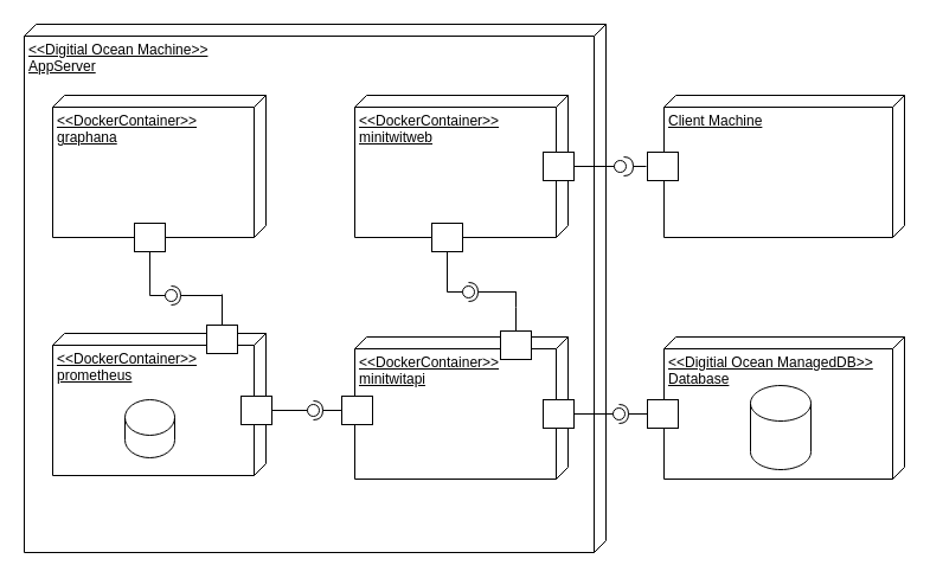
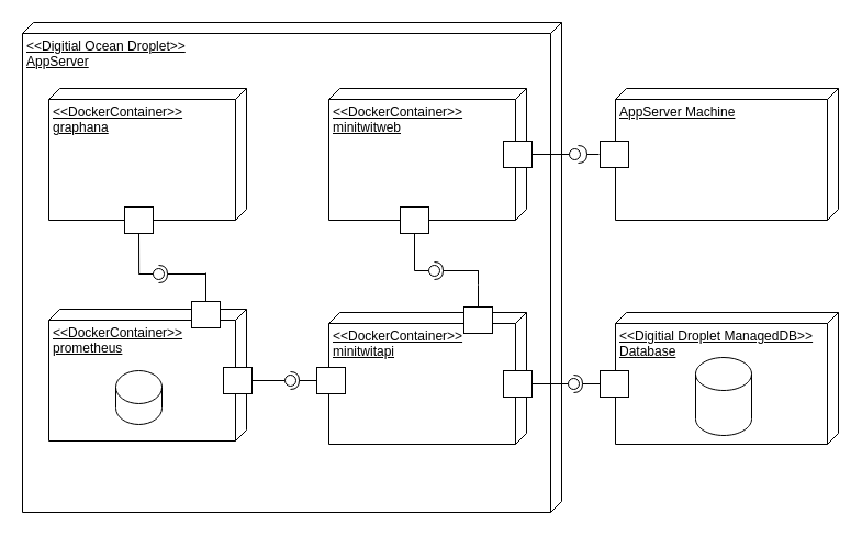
  <mxCell id="0" />
  <mxCell id="1" parent="0" />
- <mxCell id="2" value="&amp;lt;&amp;lt;Digitial Ocean Machine&amp;gt;&amp;gt;&lt;div&gt;AppServer&lt;/div&gt;" style="verticalAlign=top;align=left;spacingTop=8;spacingLeft=2;spacingRight=12;shape=cube;size=10;direction=south;fontStyle=4;html=1;whiteSpace=wrap;" vertex="1" parent="1"><mxGeometry x="20" y="20" width="491" height="446" as="geometry" /></mxCell>
+ <mxCell id="2" value="&amp;lt;&amp;lt;Digitial Ocean Droplet&amp;gt;&amp;gt;&lt;div&gt;AppServer&lt;/div&gt;" style="verticalAlign=top;align=left;spacingTop=8;spacingLeft=2;spacingRight=12;shape=cube;size=10;direction=south;fontStyle=4;html=1;whiteSpace=wrap;" vertex="1" parent="1"><mxGeometry x="20" y="20" width="491" height="446" as="geometry" /></mxCell>
  <mxCell id="3" value="&amp;lt;&amp;lt;DockerContainer&amp;gt;&amp;gt;&lt;div&gt;minitwitweb&lt;/div&gt;" style="verticalAlign=top;align=left;spacingTop=8;spacingLeft=2;spacingRight=12;shape=cube;size=10;direction=south;fontStyle=4;html=1;whiteSpace=wrap;" vertex="1" parent="1"><mxGeometry x="299" y="80" width="180" height="120" as="geometry" /></mxCell>
  <mxCell id="4" value="&amp;lt;&amp;lt;DockerContainer&amp;gt;&amp;gt;&lt;div&gt;minitwitapi&lt;/div&gt;" style="verticalAlign=top;align=left;spacingTop=8;spacingLeft=2;spacingRight=12;shape=cube;size=10;direction=south;fontStyle=4;html=1;whiteSpace=wrap;" vertex="1" parent="1"><mxGeometry x="299" y="284" width="180" height="120" as="geometry" /></mxCell>
  <mxCell id="5" value="&amp;lt;&amp;lt;DockerContainer&amp;gt;&amp;gt;&lt;div&gt;prometheus&lt;/div&gt;" style="verticalAlign=top;align=left;spacingTop=8;spacingLeft=2;spacingRight=12;shape=cube;size=10;direction=south;fontStyle=4;html=1;whiteSpace=wrap;" vertex="1" parent="1"><mxGeometry x="44" y="281" width="180" height="120" as="geometry" /></mxCell>
  <mxCell id="6" value="&amp;lt;&amp;lt;DockerContainer&amp;gt;&amp;gt;&lt;div&gt;graphana&lt;/div&gt;" style="verticalAlign=top;align=left;spacingTop=8;spacingLeft=2;spacingRight=12;shape=cube;size=10;direction=south;fontStyle=4;html=1;whiteSpace=wrap;" vertex="1" parent="1"><mxGeometry x="44" y="80" width="180" height="120" as="geometry" /></mxCell>
- <mxCell id="7" value="&amp;lt;&amp;lt;Digitial Ocean ManagedDB&amp;gt;&amp;gt;&lt;div&gt;Database&lt;/div&gt;" style="verticalAlign=top;align=left;spacingTop=8;spacingLeft=2;spacingRight=12;shape=cube;size=10;direction=south;fontStyle=4;html=1;whiteSpace=wrap;" vertex="1" parent="1"><mxGeometry x="560" y="284" width="203" height="120" as="geometry" /></mxCell>
+ <mxCell id="7" value="&amp;lt;&amp;lt;Digitial Droplet ManagedDB&amp;gt;&amp;gt;&lt;div&gt;Database&lt;/div&gt;" style="verticalAlign=top;align=left;spacingTop=8;spacingLeft=2;spacingRight=12;shape=cube;size=10;direction=south;fontStyle=4;html=1;whiteSpace=wrap;" vertex="1" parent="1"><mxGeometry x="560" y="284" width="203" height="120" as="geometry" /></mxCell>
  <mxCell id="8" value="" style="shape=cylinder3;whiteSpace=wrap;html=1;boundedLbl=1;backgroundOutline=1;size=15;" vertex="1" parent="1"><mxGeometry x="633" y="325" width="51" height="71" as="geometry" /></mxCell>
- <mxCell id="9" value="Client Machine" style="verticalAlign=top;align=left;spacingTop=8;spacingLeft=2;spacingRight=12;shape=cube;size=10;direction=south;fontStyle=4;html=1;whiteSpace=wrap;" vertex="1" parent="1"><mxGeometry x="560" y="80" width="203" height="120" as="geometry" /></mxCell>
+ <mxCell id="9" value="AppServer Machine" style="verticalAlign=top;align=left;spacingTop=8;spacingLeft=2;spacingRight=12;shape=cube;size=10;direction=south;fontStyle=4;html=1;whiteSpace=wrap;" vertex="1" parent="1"><mxGeometry x="560" y="80" width="203" height="120" as="geometry" /></mxCell>
  <mxCell id="10" value="" style="rounded=0;whiteSpace=wrap;html=1;" vertex="1" parent="1"><mxGeometry x="458" y="128" width="26" height="24" as="geometry" /></mxCell>
  <mxCell id="11" style="edgeStyle=orthogonalEdgeStyle;rounded=0;orthogonalLoop=1;jettySize=auto;html=1;endArrow=none;startFill=0;" edge="1" parent="1" source="12"><mxGeometry relative="1" as="geometry"><mxPoint x="435" y="245.644" as="targetPoint" /></mxGeometry></mxCell>
  <mxCell id="12" value="" style="rounded=0;whiteSpace=wrap;html=1;" vertex="1" parent="1"><mxGeometry x="422" y="279" width="26" height="24" as="geometry" /></mxCell>
  <mxCell id="13" style="edgeStyle=orthogonalEdgeStyle;rounded=0;orthogonalLoop=1;jettySize=auto;html=1;endArrow=none;startFill=0;" edge="1" parent="1" source="14"><mxGeometry relative="1" as="geometry"><mxPoint x="187" y="248" as="targetPoint" /><Array as="points"><mxPoint x="187" y="249" /><mxPoint x="187" y="249" /></Array></mxGeometry></mxCell>
  <mxCell id="14" value="" style="rounded=0;whiteSpace=wrap;html=1;" vertex="1" parent="1"><mxGeometry x="174" y="274" width="26" height="24" as="geometry" /></mxCell>
  <mxCell id="15" style="edgeStyle=orthogonalEdgeStyle;rounded=0;orthogonalLoop=1;jettySize=auto;html=1;exitX=0.5;exitY=1;exitDx=0;exitDy=0;endArrow=none;startFill=0;" edge="1" parent="1" source="16"><mxGeometry relative="1" as="geometry"><mxPoint x="126.111" y="249.057" as="targetPoint" /></mxGeometry></mxCell>
  <mxCell id="16" value="" style="rounded=0;whiteSpace=wrap;html=1;" vertex="1" parent="1"><mxGeometry x="113" y="188" width="26" height="24" as="geometry" /></mxCell>
  <mxCell id="17" value="" style="rounded=0;orthogonalLoop=1;jettySize=auto;html=1;endArrow=halfCircle;endFill=0;endSize=6;strokeWidth=1;sketch=0;" edge="1" target="19" parent="1"><mxGeometry relative="1" as="geometry"><mxPoint x="187" y="249" as="sourcePoint" /></mxGeometry></mxCell>
  <mxCell id="18" value="" style="rounded=0;orthogonalLoop=1;jettySize=auto;html=1;endArrow=oval;endFill=0;sketch=0;sourcePerimeterSpacing=0;targetPerimeterSpacing=0;endSize=10;" edge="1" target="19" parent="1"><mxGeometry relative="1" as="geometry"><mxPoint x="126" y="249" as="sourcePoint" /></mxGeometry></mxCell>
  <mxCell id="19" value="" style="ellipse;whiteSpace=wrap;html=1;align=center;aspect=fixed;fillColor=none;strokeColor=none;resizable=0;perimeter=centerPerimeter;rotatable=0;allowArrows=0;points=[];outlineConnect=1;" vertex="1" parent="1"><mxGeometry x="139" y="244" width="10" height="10" as="geometry" /></mxCell>
  <mxCell id="20" value="" style="rounded=0;whiteSpace=wrap;html=1;" vertex="1" parent="1"><mxGeometry x="203" y="334" width="26" height="24" as="geometry" /></mxCell>
  <mxCell id="21" value="" style="rounded=0;whiteSpace=wrap;html=1;" vertex="1" parent="1"><mxGeometry x="288" y="334" width="26" height="24" as="geometry" /></mxCell>
  <mxCell id="22" value="" style="rounded=0;orthogonalLoop=1;jettySize=auto;html=1;endArrow=halfCircle;endFill=0;endSize=6;strokeWidth=1;sketch=0;exitX=0;exitY=0.5;exitDx=0;exitDy=0;" edge="1" target="24" parent="1" source="21"><mxGeometry relative="1" as="geometry"><mxPoint x="316" y="277" as="sourcePoint" /></mxGeometry></mxCell>
  <mxCell id="23" value="" style="rounded=0;orthogonalLoop=1;jettySize=auto;html=1;endArrow=oval;endFill=0;sketch=0;sourcePerimeterSpacing=0;targetPerimeterSpacing=0;endSize=10;exitX=1;exitY=0.5;exitDx=0;exitDy=0;" edge="1" target="24" parent="1" source="20"><mxGeometry relative="1" as="geometry"><mxPoint x="276" y="277" as="sourcePoint" /></mxGeometry></mxCell>
  <mxCell id="24" value="" style="ellipse;whiteSpace=wrap;html=1;align=center;aspect=fixed;fillColor=none;strokeColor=none;resizable=0;perimeter=centerPerimeter;rotatable=0;allowArrows=0;points=[];outlineConnect=1;" vertex="1" parent="1"><mxGeometry x="259" y="341" width="10" height="10" as="geometry" /></mxCell>
  <mxCell id="25" style="edgeStyle=orthogonalEdgeStyle;rounded=0;orthogonalLoop=1;jettySize=auto;html=1;exitX=0.5;exitY=1;exitDx=0;exitDy=0;endArrow=none;startFill=0;" edge="1" parent="1" source="26"><mxGeometry relative="1" as="geometry"><mxPoint x="377" y="246" as="targetPoint" /></mxGeometry></mxCell>
  <mxCell id="26" value="" style="rounded=0;whiteSpace=wrap;html=1;" vertex="1" parent="1"><mxGeometry x="364" y="188" width="26" height="24" as="geometry" /></mxCell>
  <mxCell id="27" value="" style="rounded=0;orthogonalLoop=1;jettySize=auto;html=1;endArrow=halfCircle;endFill=0;endSize=6;strokeWidth=1;sketch=0;" edge="1" parent="1" target="29"><mxGeometry relative="1" as="geometry"><mxPoint x="435" y="246" as="sourcePoint" /></mxGeometry></mxCell>
  <mxCell id="28" value="" style="rounded=0;orthogonalLoop=1;jettySize=auto;html=1;endArrow=oval;endFill=0;sketch=0;sourcePerimeterSpacing=0;targetPerimeterSpacing=0;endSize=10;" edge="1" parent="1" target="29"><mxGeometry relative="1" as="geometry"><mxPoint x="377" y="246" as="sourcePoint" /></mxGeometry></mxCell>
  <mxCell id="29" value="" style="ellipse;whiteSpace=wrap;html=1;align=center;aspect=fixed;fillColor=none;strokeColor=none;resizable=0;perimeter=centerPerimeter;rotatable=0;allowArrows=0;points=[];outlineConnect=1;" vertex="1" parent="1"><mxGeometry x="390" y="241" width="10" height="10" as="geometry" /></mxCell>
  <mxCell id="30" value="" style="rounded=0;whiteSpace=wrap;html=1;" vertex="1" parent="1"><mxGeometry x="546" y="128" width="26" height="24" as="geometry" /></mxCell>
  <mxCell id="31" value="" style="rounded=0;whiteSpace=wrap;html=1;" vertex="1" parent="1"><mxGeometry x="546" y="337" width="26" height="24" as="geometry" /></mxCell>
  <mxCell id="32" value="" style="rounded=0;whiteSpace=wrap;html=1;" vertex="1" parent="1"><mxGeometry x="458" y="337" width="26" height="24" as="geometry" /></mxCell>
  <mxCell id="33" value="" style="rounded=0;orthogonalLoop=1;jettySize=auto;html=1;endArrow=halfCircle;endFill=0;endSize=6;strokeWidth=1;sketch=0;exitX=0;exitY=0.5;exitDx=0;exitDy=0;" edge="1" target="35" parent="1" source="31"><mxGeometry relative="1" as="geometry"><mxPoint x="357" y="247" as="sourcePoint" /></mxGeometry></mxCell>
  <mxCell id="34" value="" style="rounded=0;orthogonalLoop=1;jettySize=auto;html=1;endArrow=oval;endFill=0;sketch=0;sourcePerimeterSpacing=0;targetPerimeterSpacing=0;endSize=10;exitX=1;exitY=0.5;exitDx=0;exitDy=0;" edge="1" target="35" parent="1" source="32"><mxGeometry relative="1" as="geometry"><mxPoint x="349" y="247" as="sourcePoint" /></mxGeometry></mxCell>
  <mxCell id="35" value="" style="ellipse;whiteSpace=wrap;html=1;align=center;aspect=fixed;fillColor=none;strokeColor=none;resizable=0;perimeter=centerPerimeter;rotatable=0;allowArrows=0;points=[];outlineConnect=1;" vertex="1" parent="1"><mxGeometry x="517" y="344" width="10" height="10" as="geometry" /></mxCell>
  <mxCell id="36" value="" style="rounded=0;orthogonalLoop=1;jettySize=auto;html=1;endArrow=halfCircle;endFill=0;endSize=6;strokeWidth=1;sketch=0;" edge="1" parent="1"><mxGeometry relative="1" as="geometry"><mxPoint x="545" y="140" as="sourcePoint" /><mxPoint x="526" y="140" as="targetPoint" /></mxGeometry></mxCell>
  <mxCell id="37" value="" style="rounded=0;orthogonalLoop=1;jettySize=auto;html=1;endArrow=oval;endFill=0;sketch=0;sourcePerimeterSpacing=0;targetPerimeterSpacing=0;endSize=10;exitX=1;exitY=0.5;exitDx=0;exitDy=0;" edge="1" parent="1" source="10"><mxGeometry relative="1" as="geometry"><mxPoint x="349" y="247" as="sourcePoint" /><mxPoint x="523" y="140" as="targetPoint" /></mxGeometry></mxCell>
  <mxCell id="38" value="" style="ellipse;whiteSpace=wrap;html=1;align=center;aspect=fixed;fillColor=none;strokeColor=none;resizable=0;perimeter=centerPerimeter;rotatable=0;allowArrows=0;points=[];outlineConnect=1;" vertex="1" parent="1"><mxGeometry x="364" y="242" width="10" height="10" as="geometry" /></mxCell>
  <mxCell id="39" value="" style="shape=cylinder3;whiteSpace=wrap;html=1;boundedLbl=1;backgroundOutline=1;size=15;" vertex="1" parent="1"><mxGeometry x="105" y="337" width="42" height="49" as="geometry" /></mxCell>
